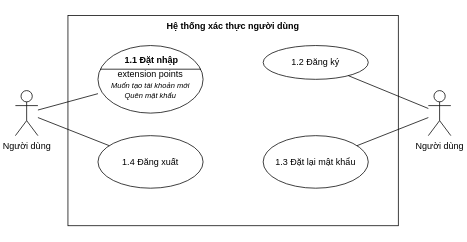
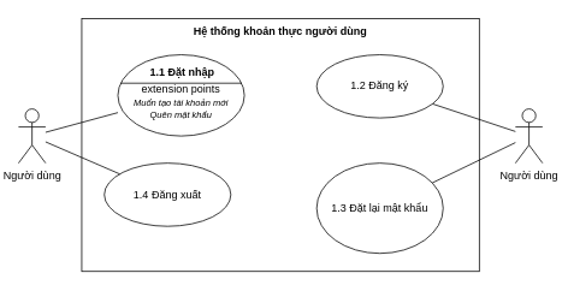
  <mxCell id="0" />
  <mxCell id="1" parent="0" />
  <mxCell id="2" value="Người dùng" style="shape=umlActor;verticalLabelPosition=bottom;verticalAlign=top;html=1;outlineConnect=0;" vertex="1" parent="1"><mxGeometry x="20" y="120" width="30" height="60" as="geometry" /></mxCell>
- <mxCell id="3" value="Hệ thống xác thực người dùng" style="shape=rect;html=1;verticalAlign=top;fontStyle=1;whiteSpace=wrap;align=center;" vertex="1" parent="1"><mxGeometry x="90" y="20" width="440" height="280" as="geometry" /></mxCell>
+ <mxCell id="3" value="Hệ thống khoản thực người dùng" style="shape=rect;html=1;verticalAlign=top;fontStyle=1;whiteSpace=wrap;align=center;" vertex="1" parent="1"><mxGeometry x="90" y="20" width="440" height="280" as="geometry" /></mxCell>
  <mxCell id="4" value="&lt;br&gt;extension points&lt;br&gt;&lt;i&gt;&lt;font style=&quot;font-size: 10px;&quot;&gt;Muốn tạo tài khoản mới&lt;/font&gt;&lt;/i&gt;&lt;div&gt;&lt;i&gt;&lt;font style=&quot;font-size: 10px;&quot;&gt;Quên mật khẩu&lt;/font&gt;&lt;/i&gt;&lt;/div&gt;" style="html=1;shape=mxgraph.sysml.useCaseExtPt;whiteSpace=wrap;align=center;" vertex="1" parent="1"><mxGeometry x="130" y="60" width="140" height="90" as="geometry" /></mxCell>
  <mxCell id="5" value="1.1 Đặt nhập" style="resizable=0;html=1;verticalAlign=middle;align=center;labelBackgroundColor=none;fontStyle=1;" connectable="0" vertex="1" parent="4"><mxGeometry x="70" y="19.125" as="geometry" /></mxCell>
- <mxCell id="6" value="1.2 Đăng ký" style="ellipse;whiteSpace=wrap;html=1;" vertex="1" parent="1"><mxGeometry x="350" y="60" width="140" height="45" as="geometry" /></mxCell>
- <mxCell id="7" value="1.3 Đặt lại mật khẩu" style="ellipse;whiteSpace=wrap;html=1;" vertex="1" parent="1"><mxGeometry x="350" y="180" width="140" height="70" as="geometry" /></mxCell>
- <mxCell id="8" value="1.4 Đăng xuất" style="ellipse;whiteSpace=wrap;html=1;" vertex="1" parent="1"><mxGeometry x="130" y="180" width="140" height="70" as="geometry" /></mxCell>
+ <mxCell id="6" value="1.2 Đăng ký" style="ellipse;whiteSpace=wrap;html=1;" vertex="1" parent="1"><mxGeometry x="350" y="60" width="140" height="70" as="geometry" /></mxCell>
+ <mxCell id="7" value="1.3 Đặt lại mật khẩu" style="ellipse;whiteSpace=wrap;html=1;" vertex="1" parent="1"><mxGeometry x="350" y="180" width="140" height="100" as="geometry" /></mxCell>
+ <mxCell id="8" value="1.4 Đăng xuất" style="ellipse;whiteSpace=wrap;html=1;" vertex="1" parent="1"><mxGeometry x="115" y="180" width="140" height="70" as="geometry" /></mxCell>
  <mxCell id="9" value="" style="edgeStyle=none;html=1;endArrow=none;verticalAlign=bottom;rounded=0;" edge="1" parent="1" source="2" target="4"><mxGeometry width="160" relative="1" as="geometry"><mxPoint x="160" y="150" as="sourcePoint" /><mxPoint x="320" y="150" as="targetPoint" /></mxGeometry></mxCell>
  <mxCell id="10" value="" style="edgeStyle=none;html=1;endArrow=none;verticalAlign=bottom;rounded=0;" edge="1" parent="1" source="2" target="8"><mxGeometry width="160" relative="1" as="geometry"><mxPoint x="60" y="137" as="sourcePoint" /><mxPoint x="140" y="120" as="targetPoint" /></mxGeometry></mxCell>
  <mxCell id="11" value="Người dùng" style="shape=umlActor;verticalLabelPosition=bottom;verticalAlign=top;html=1;outlineConnect=0;" vertex="1" parent="1"><mxGeometry x="570" y="120" width="30" height="60" as="geometry" /></mxCell>
  <mxCell id="12" value="" style="edgeStyle=none;html=1;endArrow=none;verticalAlign=bottom;rounded=0;" edge="1" parent="1" source="11" target="6"><mxGeometry width="160" relative="1" as="geometry"><mxPoint x="60" y="156" as="sourcePoint" /><mxPoint x="140" y="134" as="targetPoint" /></mxGeometry></mxCell>
  <mxCell id="13" value="" style="edgeStyle=none;html=1;endArrow=none;verticalAlign=bottom;rounded=0;" edge="1" parent="1" source="11" target="7"><mxGeometry width="160" relative="1" as="geometry"><mxPoint x="580" y="155" as="sourcePoint" /><mxPoint x="488" y="124" as="targetPoint" /></mxGeometry></mxCell>
